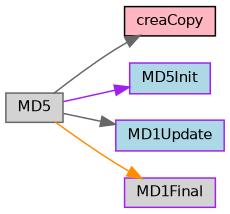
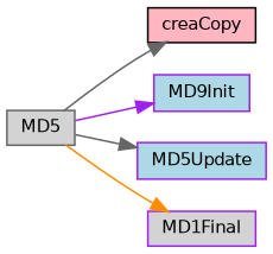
  digraph {
    rankdir=LR
    node [color=purple fillcolor=lightgrey fontname=Helvetica fontsize=10 shape=record style=filled]
    edge [color=gray40 fontname=Helvetica fontsize=10 labelfontname=Helvetica labelfontsize=10 style=solid]
    n1 [color=black fillcolor=lightpink fontcolor=black height=0.2 label=creaCopy width=0.4]
    n2 [color=gray40 height=0.2 label=MD5 width=0.4]
-   n3 [fillcolor=lightblue height=0.2 label=MD5Init width=0.4]
-   n4 [fillcolor=lightblue height=0.2 label=MD1Update width=0.4]
+   n3 [fillcolor=lightblue height=0.2 label=MD9Init width=0.4]
+   n4 [fillcolor=lightblue height=0.2 label=MD5Update width=0.4]
    n5 [height=0.2 label=MD1Final width=0.4]
    n2 -> n1
    n2 -> n3 [color=purple]
    n2 -> n4
    n2 -> n5 [color=darkorange]
  }
